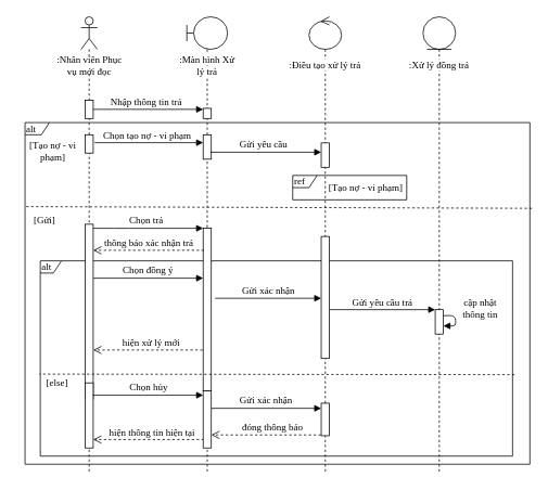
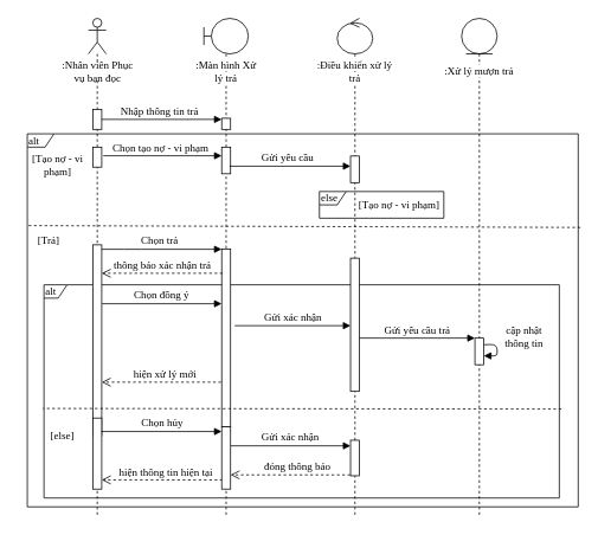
  <mxCell id="0" />
  <mxCell id="1" parent="0" />
  <mxCell id="2" value="alt" style="shape=umlFrame;whiteSpace=wrap;html=1;width=30;height=15;fontFamily=Times New Roman;fontSize=12;align=left;" vertex="1" parent="1"><mxGeometry x="30.25" y="150" width="620" height="420" as="geometry" /></mxCell>
  <mxCell id="3" value="alt" style="shape=umlFrame;whiteSpace=wrap;html=1;width=26;height=15;fontFamily=Times New Roman;fontSize=12;align=left;" parent="1" vertex="1"><mxGeometry x="49" y="320" width="580" height="240" as="geometry" /></mxCell>
  <mxCell id="4" value="" style="shape=umlLifeline;participant=umlActor;perimeter=lifelinePerimeter;whiteSpace=wrap;html=1;container=1;collapsible=0;recursiveResize=0;verticalAlign=top;spacingTop=36;labelBackgroundColor=#ffffff;outlineConnect=0;fontFamily=Times New Roman;fontSize=11;" parent="1" vertex="1"><mxGeometry x="99" y="20" width="20" height="560" as="geometry" /></mxCell>
  <mxCell id="5" value="" style="html=1;points=[];perimeter=orthogonalPerimeter;fontFamily=Times New Roman;fontSize=12;" parent="4" vertex="1"><mxGeometry x="5" y="255" width="10" height="215" as="geometry" /></mxCell>
  <mxCell id="6" value="" style="html=1;points=[];perimeter=orthogonalPerimeter;fontFamily=Times New Roman;fontSize=12;" parent="4" vertex="1"><mxGeometry x="5" y="450" width="10" height="80" as="geometry" /></mxCell>
  <mxCell id="7" value="" style="html=1;points=[];perimeter=orthogonalPerimeter;fontFamily=Times New Roman;fontSize=12;" vertex="1" parent="4"><mxGeometry x="5" y="102.5" width="10" height="22.5" as="geometry" /></mxCell>
  <mxCell id="8" value="" style="html=1;points=[];perimeter=orthogonalPerimeter;fontFamily=Times New Roman;fontSize=12;" vertex="1" parent="4"><mxGeometry x="5" y="145" width="10" height="22.5" as="geometry" /></mxCell>
  <mxCell id="9" value="" style="shape=umlLifeline;participant=umlControl;perimeter=lifelinePerimeter;whiteSpace=wrap;html=1;container=1;collapsible=0;recursiveResize=0;verticalAlign=top;spacingTop=36;labelBackgroundColor=#ffffff;outlineConnect=0;fontFamily=Times New Roman;fontSize=12;" parent="1" vertex="1"><mxGeometry x="379" y="20" width="40" height="560" as="geometry" /></mxCell>
  <mxCell id="10" value="" style="shape=umlLifeline;participant=umlEntity;perimeter=lifelinePerimeter;whiteSpace=wrap;html=1;container=1;collapsible=0;recursiveResize=0;verticalAlign=top;spacingTop=36;labelBackgroundColor=#ffffff;outlineConnect=0;fontFamily=Times New Roman;fontSize=12;" parent="1" vertex="1"><mxGeometry x="519" y="20" width="40" height="560" as="geometry" /></mxCell>
- <mxCell id="11" value=":Nhân viên Phục vụ mới đọc" style="text;html=1;strokeColor=none;fillColor=#FFFFFF;align=center;verticalAlign=middle;whiteSpace=wrap;rounded=0;fontSize=12;fontFamily=Times New Roman;" parent="1" vertex="1"><mxGeometry x="66.5" y="70" width="85" height="20" as="geometry" /></mxCell>
+ <mxCell id="11" value=":Nhân viên Phục vụ bạn đọc" style="text;html=1;strokeColor=none;fillColor=#FFFFFF;align=center;verticalAlign=middle;whiteSpace=wrap;rounded=0;fontSize=12;fontFamily=Times New Roman;" parent="1" vertex="1"><mxGeometry x="66.5" y="70" width="85" height="20" as="geometry" /></mxCell>
  <mxCell id="12" value="" style="shape=umlLifeline;participant=umlBoundary;perimeter=lifelinePerimeter;whiteSpace=wrap;html=1;container=1;collapsible=0;recursiveResize=0;verticalAlign=top;spacingTop=36;labelBackgroundColor=#ffffff;outlineConnect=0;fontFamily=Times New Roman;fontSize=12;" parent="1" vertex="1"><mxGeometry x="229" y="20" width="50" height="560" as="geometry" /></mxCell>
  <mxCell id="13" value="" style="html=1;points=[];perimeter=orthogonalPerimeter;fontFamily=Times New Roman;fontSize=12;" parent="12" vertex="1"><mxGeometry x="20" y="260" width="10" height="200" as="geometry" /></mxCell>
  <mxCell id="14" value="&lt;font style=&quot;font-size: 12px&quot;&gt;Chọn trả&lt;/font&gt;" style="html=1;verticalAlign=bottom;endArrow=block;fontFamily=Times New Roman;fontSize=12;" parent="1" source="5" target="13" edge="1"><mxGeometry x="-0.037" width="80" relative="1" as="geometry"><mxPoint x="129" y="270" as="sourcePoint" /><mxPoint x="219" y="290" as="targetPoint" /><Array as="points"><mxPoint x="149" y="280" /></Array><mxPoint as="offset" /></mxGeometry></mxCell>
  <mxCell id="15" value="" style="html=1;points=[];perimeter=orthogonalPerimeter;fontFamily=Times New Roman;fontSize=12;" parent="1" vertex="1"><mxGeometry x="394" y="290" width="10" height="150" as="geometry" /></mxCell>
  <mxCell id="16" value="&lt;span style=&quot;background-color: rgb(255 , 255 , 255)&quot;&gt;:Màn hình Xử lý trả&lt;/span&gt;" style="text;html=1;strokeColor=none;fillColor=none;align=center;verticalAlign=middle;whiteSpace=wrap;rounded=0;fontFamily=Times New Roman;fontSize=12;" parent="1" vertex="1"><mxGeometry x="214" y="70" width="80" height="20" as="geometry" /></mxCell>
- <mxCell id="17" value="&lt;span style=&quot;background-color: rgb(255 , 255 , 255)&quot;&gt;:Điều tạo xử lý trả&lt;/span&gt;" style="text;html=1;strokeColor=none;fillColor=none;align=center;verticalAlign=middle;whiteSpace=wrap;rounded=0;fontFamily=Times New Roman;fontSize=12;" parent="1" vertex="1"><mxGeometry x="354" y="70" width="90" height="20" as="geometry" /></mxCell>
- <mxCell id="18" value="&lt;span style=&quot;background-color: rgb(255 , 255 , 255)&quot;&gt;:Xử lý đồng trả&lt;/span&gt;" style="text;html=1;strokeColor=none;fillColor=none;align=center;verticalAlign=middle;whiteSpace=wrap;rounded=0;fontFamily=Times New Roman;fontSize=12;" parent="1" vertex="1"><mxGeometry x="497.13" y="70" width="83.75" height="20" as="geometry" /></mxCell>
+ <mxCell id="17" value="&lt;span style=&quot;background-color: rgb(255 , 255 , 255)&quot;&gt;:Điều khiển xử lý trả&lt;/span&gt;" style="text;html=1;strokeColor=none;fillColor=none;align=center;verticalAlign=middle;whiteSpace=wrap;rounded=0;fontFamily=Times New Roman;fontSize=12;" parent="1" vertex="1"><mxGeometry x="354" y="70" width="90" height="20" as="geometry" /></mxCell>
+ <mxCell id="18" value="&lt;span style=&quot;background-color: rgb(255 , 255 , 255)&quot;&gt;:Xử lý mượn trả&lt;/span&gt;" style="text;html=1;strokeColor=none;fillColor=none;align=center;verticalAlign=middle;whiteSpace=wrap;rounded=0;fontFamily=Times New Roman;fontSize=12;" parent="1" vertex="1"><mxGeometry x="497.13" y="70" width="83.75" height="20" as="geometry" /></mxCell>
  <mxCell id="19" value="thông báo xác nhận trả" style="html=1;verticalAlign=bottom;endArrow=open;dashed=1;endSize=8;fontFamily=Times New Roman;fontSize=12;" parent="1" target="5" edge="1"><mxGeometry relative="1" as="geometry"><mxPoint x="250" y="307" as="sourcePoint" /><mxPoint x="114" y="349.58" as="targetPoint" /></mxGeometry></mxCell>
- <mxCell id="20" value="[else]" style="text;html=1;strokeColor=none;fillColor=none;align=center;verticalAlign=middle;whiteSpace=wrap;rounded=0;fontFamily=Times New Roman;fontSize=12;" parent="1" vertex="1"><mxGeometry x="58.25" y="460" width="24" height="20" as="geometry" /></mxCell>
+ <mxCell id="20" value="[else]" style="text;html=1;strokeColor=none;fillColor=none;align=center;verticalAlign=middle;whiteSpace=wrap;rounded=0;fontFamily=Times New Roman;fontSize=12;" parent="1" vertex="1"><mxGeometry x="58.25" y="480" width="24" height="20" as="geometry" /></mxCell>
  <mxCell id="21" value="Chọn đồng ý" style="html=1;verticalAlign=bottom;endArrow=block;fontFamily=Times New Roman;fontSize=12;exitX=1.033;exitY=0.541;exitDx=0;exitDy=0;exitPerimeter=0;" parent="1" edge="1"><mxGeometry width="80" relative="1" as="geometry"><mxPoint x="114.33" y="341.315" as="sourcePoint" /><mxPoint x="249" y="341.315" as="targetPoint" /><Array as="points" /></mxGeometry></mxCell>
  <mxCell id="22" value="Gửi xác nhận" style="html=1;verticalAlign=bottom;endArrow=block;fontFamily=Times New Roman;fontSize=12;exitX=1.467;exitY=0.68;exitDx=0;exitDy=0;exitPerimeter=0;" parent="1" edge="1"><mxGeometry x="0.005" width="80" relative="1" as="geometry"><mxPoint x="263.67" y="366" as="sourcePoint" /><mxPoint x="394" y="366" as="targetPoint" /><Array as="points" /><mxPoint as="offset" /></mxGeometry></mxCell>
  <mxCell id="23" value="Chọn hủy" style="html=1;verticalAlign=bottom;endArrow=block;fontFamily=Times New Roman;fontSize=12;exitX=0.952;exitY=0.19;exitDx=0;exitDy=0;exitPerimeter=0;" parent="1" source="6" target="31" edge="1"><mxGeometry width="80" relative="1" as="geometry"><mxPoint x="104" y="480" as="sourcePoint" /><mxPoint x="229" y="534.76" as="targetPoint" /><Array as="points" /></mxGeometry></mxCell>
  <mxCell id="24" value="cập nhật&lt;br&gt;thông tin" style="html=1;verticalAlign=bottom;endArrow=block;fontFamily=Times New Roman;fontSize=12;exitX=0.996;exitY=0.248;exitDx=0;exitDy=0;exitPerimeter=0;labelBackgroundColor=none;" parent="1" source="30" target="30" edge="1"><mxGeometry x="0.303" y="-30" width="80" relative="1" as="geometry"><mxPoint x="523.87" y="387.85" as="sourcePoint" /><mxPoint x="523.87" y="400.85" as="targetPoint" /><Array as="points"><mxPoint x="559" y="387" /><mxPoint x="559" y="400" /></Array><mxPoint x="30" y="25" as="offset" /></mxGeometry></mxCell>
  <mxCell id="25" value="Gửi yêu cầu trả" style="html=1;verticalAlign=bottom;endArrow=block;fontFamily=Times New Roman;fontSize=12;" parent="1" target="30" edge="1"><mxGeometry x="0.005" width="80" relative="1" as="geometry"><mxPoint x="404" y="380" as="sourcePoint" /><mxPoint x="514" y="380.4" as="targetPoint" /><Array as="points" /><mxPoint as="offset" /></mxGeometry></mxCell>
  <mxCell id="26" value="hiện xử lý mới" style="html=1;verticalAlign=bottom;endArrow=open;dashed=1;endSize=8;fontFamily=Times New Roman;fontSize=12;exitX=-0.071;exitY=0.998;exitDx=0;exitDy=0;exitPerimeter=0;" parent="1" edge="1"><mxGeometry x="-0.063" relative="1" as="geometry"><mxPoint x="248.29" y="429.6" as="sourcePoint" /><mxPoint x="114" y="429.6" as="targetPoint" /><mxPoint as="offset" /></mxGeometry></mxCell>
  <mxCell id="27" value="Gửi xác nhận" style="html=1;verticalAlign=bottom;endArrow=block;fontFamily=Times New Roman;fontSize=12;exitX=1.013;exitY=0.304;exitDx=0;exitDy=0;exitPerimeter=0;" parent="1" source="31" target="32" edge="1"><mxGeometry width="80" relative="1" as="geometry"><mxPoint x="249" y="490" as="sourcePoint" /><mxPoint x="384" y="490" as="targetPoint" /><Array as="points" /></mxGeometry></mxCell>
  <mxCell id="28" value="đóng thông báo" style="html=1;verticalAlign=bottom;endArrow=open;dashed=1;endSize=8;fontFamily=Times New Roman;fontSize=12;exitX=0.567;exitY=0.975;exitDx=0;exitDy=0;exitPerimeter=0;" parent="1" source="32" target="31" edge="1"><mxGeometry x="-0.063" relative="1" as="geometry"><mxPoint x="395" y="574" as="sourcePoint" /><mxPoint x="240.43" y="520" as="targetPoint" /><mxPoint as="offset" /></mxGeometry></mxCell>
  <mxCell id="29" value="hiện thông tin hiện tại" style="html=1;verticalAlign=bottom;endArrow=open;dashed=1;endSize=8;fontFamily=Times New Roman;fontSize=12;exitX=0.107;exitY=0.852;exitDx=0;exitDy=0;exitPerimeter=0;" parent="1" source="31" target="6" edge="1"><mxGeometry x="-0.063" relative="1" as="geometry"><mxPoint x="233.46" y="530" as="sourcePoint" /><mxPoint x="99" y="530" as="targetPoint" /><mxPoint as="offset" /></mxGeometry></mxCell>
  <mxCell id="30" value="" style="html=1;points=[];perimeter=orthogonalPerimeter;fontFamily=Times New Roman;fontSize=12;" parent="1" vertex="1"><mxGeometry x="534" y="380" width="10" height="30" as="geometry" /></mxCell>
  <mxCell id="31" value="" style="html=1;points=[];perimeter=orthogonalPerimeter;fontFamily=Times New Roman;fontSize=12;" parent="1" vertex="1"><mxGeometry x="249" y="480" width="10" height="70" as="geometry" /></mxCell>
  <mxCell id="32" value="" style="html=1;points=[];perimeter=orthogonalPerimeter;fontFamily=Times New Roman;fontSize=12;" parent="1" vertex="1"><mxGeometry x="394" y="495" width="10" height="40" as="geometry" /></mxCell>
  <mxCell id="33" value="" style="endArrow=none;dashed=1;html=1;fontFamily=Times New Roman;fontSize=12;entryX=-0.002;entryY=0.58;entryDx=0;entryDy=0;entryPerimeter=0;exitX=1.004;exitY=0.583;exitDx=0;exitDy=0;exitPerimeter=0;" parent="1" source="3" target="3" edge="1"><mxGeometry width="50" height="50" relative="1" as="geometry"><mxPoint x="763.294" y="632" as="sourcePoint" /><mxPoint x="41.819" y="631.62" as="targetPoint" /><Array as="points" /></mxGeometry></mxCell>
  <mxCell id="34" value="&lt;font style=&quot;font-size: 12px&quot;&gt;Nhập thông tin trả&lt;br&gt;&lt;/font&gt;" style="html=1;verticalAlign=bottom;endArrow=block;fontFamily=Times New Roman;fontSize=12;" edge="1" parent="1" source="7" target="35"><mxGeometry x="-0.037" width="80" relative="1" as="geometry"><mxPoint x="124" y="145" as="sourcePoint" /><mxPoint x="209" y="165" as="targetPoint" /><Array as="points" /><mxPoint as="offset" /></mxGeometry></mxCell>
  <mxCell id="35" value="" style="html=1;points=[];perimeter=orthogonalPerimeter;fontFamily=Times New Roman;fontSize=12;" vertex="1" parent="1"><mxGeometry x="249" y="132.5" width="10" height="12.5" as="geometry" /></mxCell>
  <mxCell id="36" value="" style="html=1;points=[];perimeter=orthogonalPerimeter;fontFamily=Times New Roman;fontSize=12;" vertex="1" parent="1"><mxGeometry x="249" y="165" width="10" height="30" as="geometry" /></mxCell>
  <mxCell id="37" value="&lt;font style=&quot;font-size: 12px&quot;&gt;Chọn tạo nợ - vi phạm&lt;br&gt;&lt;/font&gt;" style="html=1;verticalAlign=bottom;endArrow=block;fontFamily=Times New Roman;fontSize=12;exitX=1.175;exitY=0.432;exitDx=0;exitDy=0;exitPerimeter=0;" edge="1" parent="1" source="8" target="36"><mxGeometry x="-0.037" width="80" relative="1" as="geometry"><mxPoint x="124" y="143.75" as="sourcePoint" /><mxPoint x="259" y="143.75" as="targetPoint" /><Array as="points" /><mxPoint as="offset" /></mxGeometry></mxCell>
  <mxCell id="38" value="" style="html=1;points=[];perimeter=orthogonalPerimeter;fontFamily=Times New Roman;fontSize=12;" vertex="1" parent="1"><mxGeometry x="394" y="175" width="10" height="30" as="geometry" /></mxCell>
  <mxCell id="39" value="&lt;font style=&quot;font-size: 12px&quot;&gt;Gửi yêu cầu&lt;br&gt;&lt;/font&gt;" style="html=1;verticalAlign=bottom;endArrow=block;fontFamily=Times New Roman;fontSize=12;exitX=0.897;exitY=0.715;exitDx=0;exitDy=0;exitPerimeter=0;" edge="1" parent="1" source="36" target="38"><mxGeometry x="-0.037" width="80" relative="1" as="geometry"><mxPoint x="245.75" y="189.76" as="sourcePoint" /><mxPoint x="379" y="189.76" as="targetPoint" /><Array as="points" /><mxPoint as="offset" /></mxGeometry></mxCell>
- <mxCell id="40" value="ref" style="shape=umlFrame;whiteSpace=wrap;html=1;width=30;height=15;fontFamily=Times New Roman;fontSize=12;align=left;" vertex="1" parent="1"><mxGeometry x="359" y="215" width="140" height="30" as="geometry" /></mxCell>
+ <mxCell id="40" value="else" style="shape=umlFrame;whiteSpace=wrap;html=1;width=30;height=15;fontFamily=Times New Roman;fontSize=12;align=left;" vertex="1" parent="1"><mxGeometry x="359" y="215" width="140" height="30" as="geometry" /></mxCell>
  <mxCell id="41" value="&lt;span style=&quot;background-color: rgb(255 , 255 , 255)&quot;&gt;[Tạo nợ - vi phạm]&lt;/span&gt;" style="text;html=1;strokeColor=none;fillColor=none;align=center;verticalAlign=middle;whiteSpace=wrap;rounded=0;fontFamily=Times New Roman;fontSize=12;" vertex="1" parent="1"><mxGeometry x="399" y="220" width="100" height="20" as="geometry" /></mxCell>
  <mxCell id="42" value="" style="endArrow=none;dashed=1;html=1;fontFamily=Times New Roman;fontSize=12;entryX=-0.002;entryY=0.246;entryDx=0;entryDy=0;entryPerimeter=0;exitX=1.004;exitY=0.251;exitDx=0;exitDy=0;exitPerimeter=0;" edge="1" parent="1" source="2" target="2"><mxGeometry width="50" height="50" relative="1" as="geometry"><mxPoint x="641.32" y="519.92" as="sourcePoint" /><mxPoint x="57.84" y="519.2" as="targetPoint" /><Array as="points" /></mxGeometry></mxCell>
  <mxCell id="43" value="&lt;span style=&quot;background-color: rgb(255 , 255 , 255)&quot;&gt;[Tạo nợ - vi phạm]&lt;/span&gt;" style="text;html=1;strokeColor=none;fillColor=none;align=center;verticalAlign=middle;whiteSpace=wrap;rounded=0;fontFamily=Times New Roman;fontSize=12;" vertex="1" parent="1"><mxGeometry x="30.25" y="175" width="68.75" height="20" as="geometry" /></mxCell>
- <mxCell id="44" value="&lt;span style=&quot;background-color: rgb(255 , 255 , 255)&quot;&gt;[Gửi]&lt;/span&gt;" style="text;html=1;strokeColor=none;fillColor=none;align=center;verticalAlign=middle;whiteSpace=wrap;rounded=0;fontFamily=Times New Roman;fontSize=12;" vertex="1" parent="1"><mxGeometry x="20.25" y="260" width="68.75" height="20" as="geometry" /></mxCell>
+ <mxCell id="44" value="&lt;span style=&quot;background-color: rgb(255 , 255 , 255)&quot;&gt;[Trả]&lt;/span&gt;" style="text;html=1;strokeColor=none;fillColor=none;align=center;verticalAlign=middle;whiteSpace=wrap;rounded=0;fontFamily=Times New Roman;fontSize=12;" vertex="1" parent="1"><mxGeometry x="20.25" y="260" width="68.75" height="20" as="geometry" /></mxCell>
